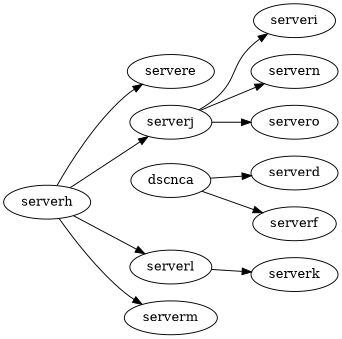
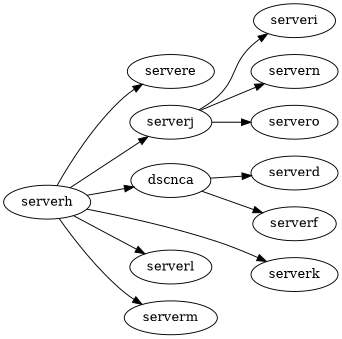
  digraph {
    rankdir=LR
    serverh
    servere
    serverj
    dscnca
    serverk
    serverl
    serverm
    serveri
    servern
    servero
    serverd
    serverf
    serverh -> servere
    serverh -> serverj
-   serverl -> serverk
+   serverh -> dscnca
+   serverh -> serverk
    serverh -> serverl
    serverh -> serverm
    serverj -> serveri
    serverj -> servern
    serverj -> servero
    dscnca -> serverd
    dscnca -> serverf
  }
